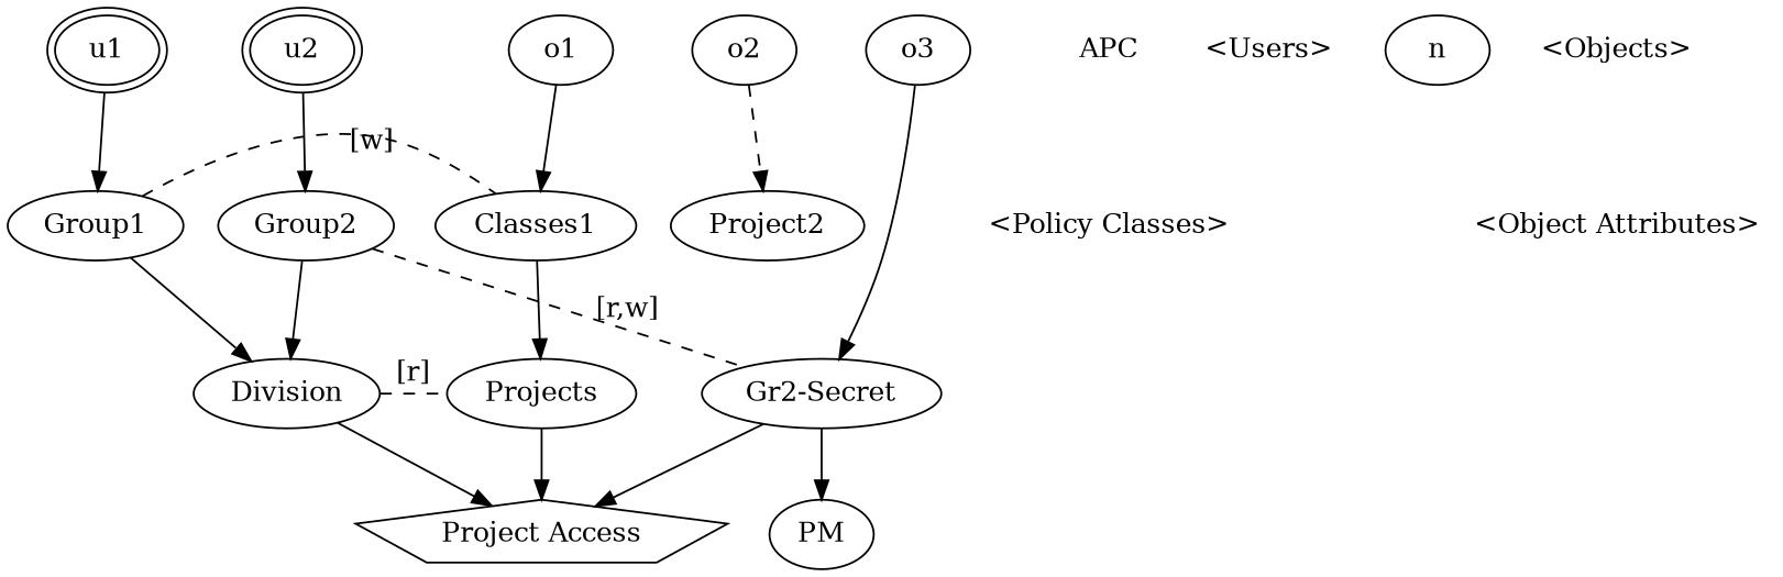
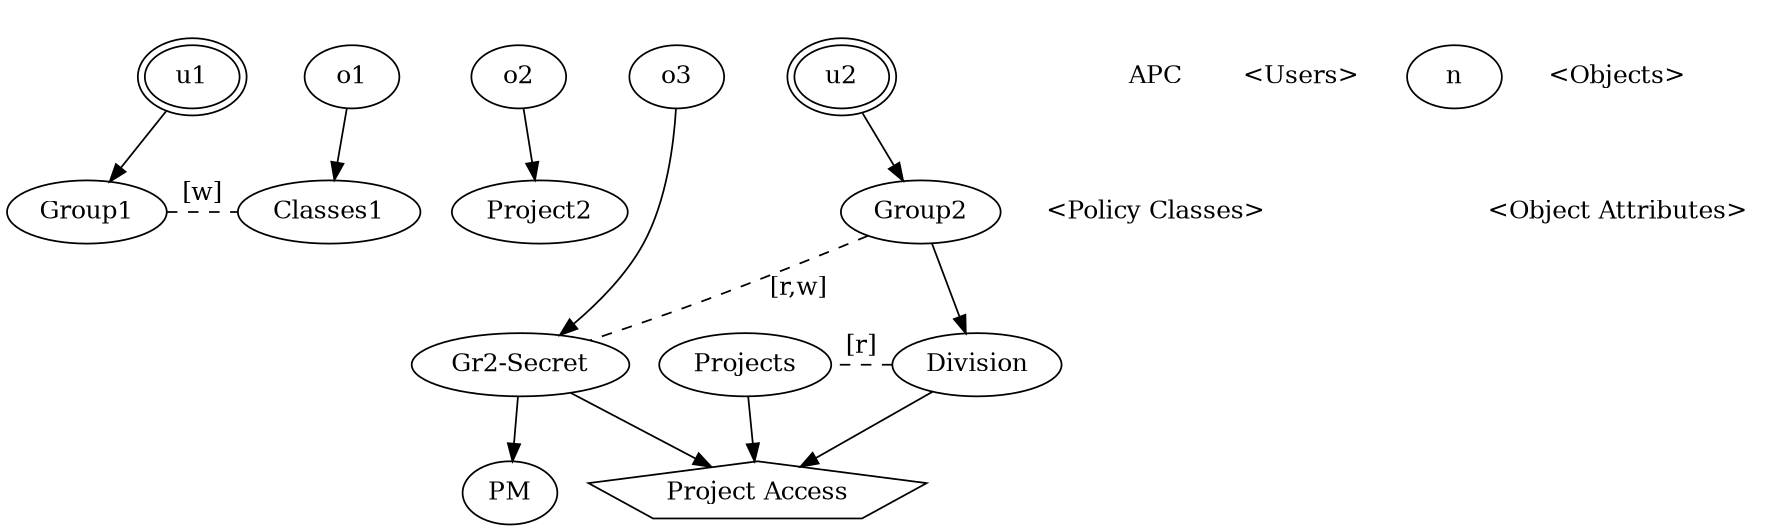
  strict digraph {
    node [shape=ellipse]
    u1 [peripheries=2]
    u2 [peripheries=2]
    o1
    o2
    o3
    Group1
    Group2
    n8 [label=Classes1]
    Project2
    "Gr2-Secret"
    Division
    Projects
    "Project Access" [shape=polygon sides=5]
    PM
    APC [height=0 shape=none width=0]
    "<Policy Classes>" [shape=none]
    "<Users>" [shape=none]
    n
    "<Objects>" [shape=none]
    "<Object Attributes>" [shape=none]
    subgraph sub_1 {
      rank=same
      u1
      u2
      o1
      o2
      o3
    }
    subgraph sub_2 {
      rank=same
      Group1
      Group2
      n8
      Project2
    }
    subgraph sub_3 {
      rank=same
      "Gr2-Secret"
      Division
      Projects
    }
    subgraph sub_4 {
      subgraph sub_5 {
        u1
        u2
      }
      subgraph sub_6 {
        Group1
        Group2
        Division
      }
    }
    subgraph sub_7 {
      subgraph sub_8 {
        o1
        o2
        o3
      }
      subgraph sub_9 {
        n8
        Project2
        "Gr2-Secret"
        Projects
      }
    }
    subgraph sub_10 {
      "Project Access"
    }
    u1 -> u2 [style=invis]
    u1 -> Group1
    u2 -> Group2
    o1 -> o2 [style=invis]
    o1 -> n8
    o2 -> o3 [style=invis]
-   o2 -> Project2 [style=dashed]
+   o2 -> Project2
    o3 -> "Gr2-Secret"
    Group1 -> n8 [arrowhead=none constraint=false label="[w]" style=dashed]
-   Group1 -> Division
    Group2 -> "Gr2-Secret" [arrowhead=none constraint=false label="[r,w]" style=dashed]
    Group2 -> Division
-   n8 -> Projects
    "Gr2-Secret" -> "Project Access"
    "Gr2-Secret" -> PM
    Division -> Projects [arrowhead=none constraint=false label="[r]" style=dashed]
    Division -> "Project Access"
    Projects -> "Project Access"
    APC -> "<Policy Classes>" [arrowhead=none style=invis]
    "<Objects>" -> "<Object Attributes>" [arrowhead=none style=invis]
  }
